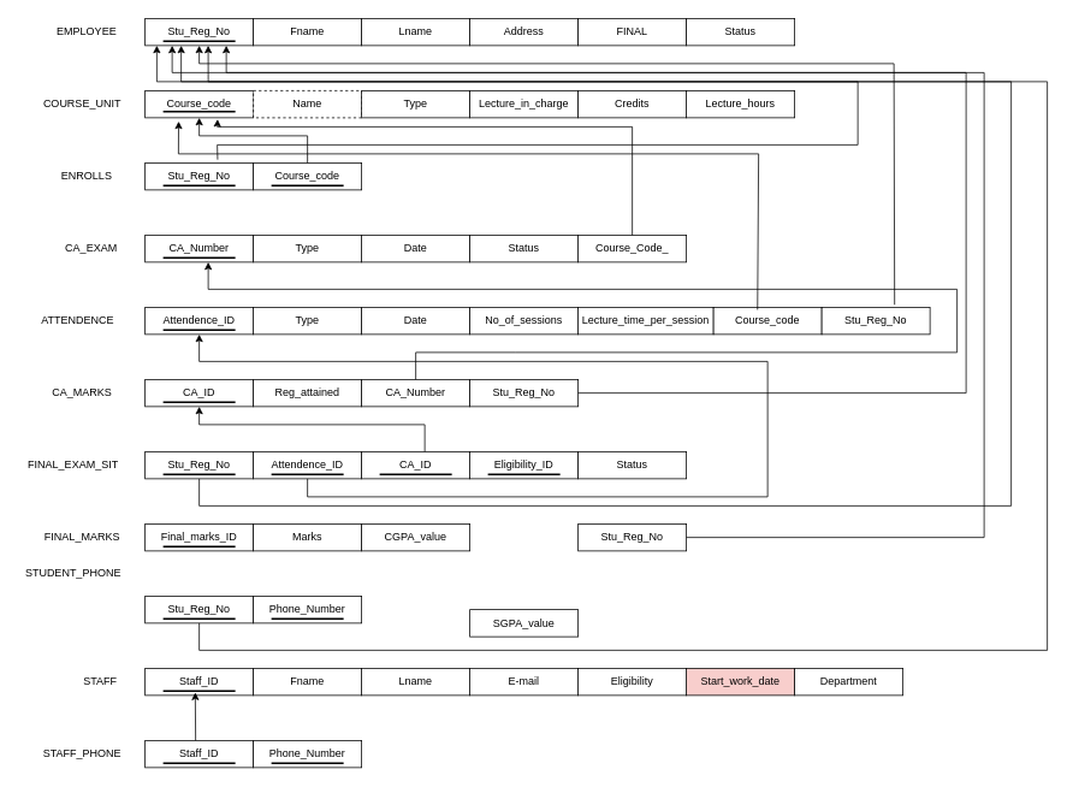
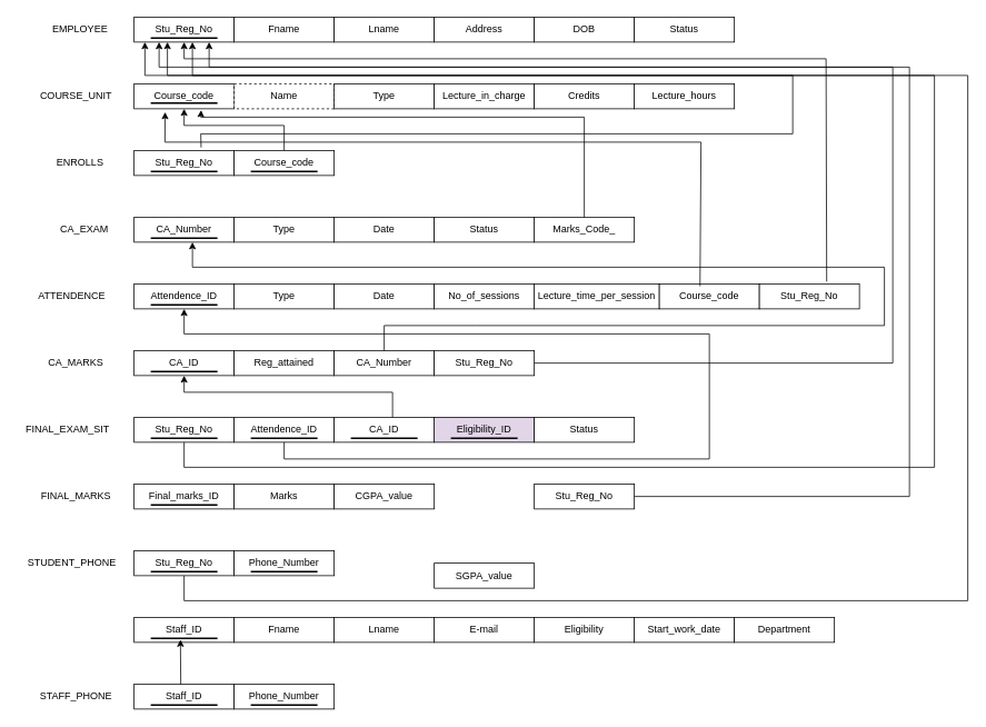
  <mxCell id="0" />
  <mxCell id="1" parent="0" />
  <mxCell id="2" value="Stu_Reg_No" style="rounded=0;whiteSpace=wrap;html=1;" parent="1" vertex="1"><mxGeometry x="160" y="20" width="120" height="30" as="geometry" /></mxCell>
  <mxCell id="3" value="Fname" style="rounded=0;whiteSpace=wrap;html=1;" parent="1" vertex="1"><mxGeometry x="280" y="20" width="120" height="30" as="geometry" /></mxCell>
  <mxCell id="4" value="EMPLOYEE" style="text;html=1;align=center;verticalAlign=middle;resizable=0;points=[];autosize=1;strokeColor=none;fillColor=none;" parent="1" vertex="1"><mxGeometry x="50" y="20" width="90" height="30" as="geometry" /></mxCell>
  <mxCell id="5" value="Lname" style="rounded=0;whiteSpace=wrap;html=1;" parent="1" vertex="1"><mxGeometry x="400" y="20" width="120" height="30" as="geometry" /></mxCell>
  <mxCell id="6" value="Address" style="rounded=0;whiteSpace=wrap;html=1;" parent="1" vertex="1"><mxGeometry x="520" y="20" width="120" height="30" as="geometry" /></mxCell>
- <mxCell id="7" value="FINAL" style="rounded=0;whiteSpace=wrap;html=1;" parent="1" vertex="1"><mxGeometry x="640" y="20" width="120" height="30" as="geometry" /></mxCell>
+ <mxCell id="7" value="DOB" style="rounded=0;whiteSpace=wrap;html=1;" parent="1" vertex="1"><mxGeometry x="640" y="20" width="120" height="30" as="geometry" /></mxCell>
  <mxCell id="8" value="Status" style="rounded=0;whiteSpace=wrap;html=1;" parent="1" vertex="1"><mxGeometry x="760" y="20" width="120" height="30" as="geometry" /></mxCell>
  <mxCell id="9" value="Course_code" style="rounded=0;whiteSpace=wrap;html=1;" parent="1" vertex="1"><mxGeometry x="160" y="100" width="120" height="30" as="geometry" /></mxCell>
  <mxCell id="10" value="Name" style="rounded=0;whiteSpace=wrap;html=1;dashed=1;" parent="1" vertex="1"><mxGeometry x="280" y="100" width="120" height="30" as="geometry" /></mxCell>
  <mxCell id="11" value="Type" style="rounded=0;whiteSpace=wrap;html=1;" parent="1" vertex="1"><mxGeometry x="400" y="100" width="120" height="30" as="geometry" /></mxCell>
  <mxCell id="12" value="Lecture_in_charge" style="rounded=0;whiteSpace=wrap;html=1;" parent="1" vertex="1"><mxGeometry x="520" y="100" width="120" height="30" as="geometry" /></mxCell>
  <mxCell id="13" value="Stu_Reg_No" style="rounded=0;whiteSpace=wrap;html=1;" parent="1" vertex="1"><mxGeometry x="160" y="180" width="120" height="30" as="geometry" /></mxCell>
  <mxCell id="14" value="Lecture_hours" style="rounded=0;whiteSpace=wrap;html=1;" parent="1" vertex="1"><mxGeometry x="760" y="100" width="120" height="30" as="geometry" /></mxCell>
  <mxCell id="15" value="Credits" style="rounded=0;whiteSpace=wrap;html=1;" parent="1" vertex="1"><mxGeometry x="640" y="100" width="120" height="30" as="geometry" /></mxCell>
  <mxCell id="16" value="Course_code" style="rounded=0;whiteSpace=wrap;html=1;" parent="1" vertex="1"><mxGeometry x="280" y="180" width="120" height="30" as="geometry" /></mxCell>
  <mxCell id="17" value="Type" style="rounded=0;whiteSpace=wrap;html=1;" parent="1" vertex="1"><mxGeometry x="280" y="340" width="120" height="30" as="geometry" /></mxCell>
- <mxCell id="18" value="Course_Code_" style="rounded=0;whiteSpace=wrap;html=1;" parent="1" vertex="1"><mxGeometry x="640" y="260" width="120" height="30" as="geometry" /></mxCell>
+ <mxCell id="18" value="Marks_Code_" style="rounded=0;whiteSpace=wrap;html=1;" parent="1" vertex="1"><mxGeometry x="640" y="260" width="120" height="30" as="geometry" /></mxCell>
  <mxCell id="19" value="Attendence_ID" style="rounded=0;whiteSpace=wrap;html=1;" parent="1" vertex="1"><mxGeometry x="160" y="340" width="120" height="30" as="geometry" /></mxCell>
  <mxCell id="20" value="Date" style="rounded=0;whiteSpace=wrap;html=1;" parent="1" vertex="1"><mxGeometry x="400" y="260" width="120" height="30" as="geometry" /></mxCell>
  <mxCell id="21" value="CA_Number" style="rounded=0;whiteSpace=wrap;html=1;" parent="1" vertex="1"><mxGeometry x="160" y="260" width="120" height="30" as="geometry" /></mxCell>
  <mxCell id="22" value="Type" style="rounded=0;whiteSpace=wrap;html=1;" parent="1" vertex="1"><mxGeometry x="280" y="260" width="120" height="30" as="geometry" /></mxCell>
  <mxCell id="23" value="Status" style="rounded=0;whiteSpace=wrap;html=1;" parent="1" vertex="1"><mxGeometry x="520" y="260" width="120" height="30" as="geometry" /></mxCell>
  <mxCell id="24" value="Date" style="rounded=0;whiteSpace=wrap;html=1;" parent="1" vertex="1"><mxGeometry x="400" y="340" width="120" height="30" as="geometry" /></mxCell>
  <mxCell id="25" value="Lecture_time_per_session" style="rounded=0;whiteSpace=wrap;html=1;" parent="1" vertex="1"><mxGeometry x="640" y="340" width="150" height="30" as="geometry" /></mxCell>
  <mxCell id="26" value="No_of_sessions" style="rounded=0;whiteSpace=wrap;html=1;" parent="1" vertex="1"><mxGeometry x="520" y="340" width="120" height="30" as="geometry" /></mxCell>
  <mxCell id="27" value="Course_code" style="rounded=0;whiteSpace=wrap;html=1;" parent="1" vertex="1"><mxGeometry x="790" y="340" width="120" height="30" as="geometry" /></mxCell>
  <mxCell id="28" value="Stu_Reg_No" style="rounded=0;whiteSpace=wrap;html=1;" parent="1" vertex="1"><mxGeometry x="910" y="340" width="120" height="30" as="geometry" /></mxCell>
  <mxCell id="29" value="CA_ID" style="rounded=0;whiteSpace=wrap;html=1;" parent="1" vertex="1"><mxGeometry x="160" y="420" width="120" height="30" as="geometry" /></mxCell>
  <mxCell id="30" value="Reg_attained" style="rounded=0;whiteSpace=wrap;html=1;" parent="1" vertex="1"><mxGeometry x="280" y="420" width="120" height="30" as="geometry" /></mxCell>
  <mxCell id="31" value="CA_Number" style="rounded=0;whiteSpace=wrap;html=1;" parent="1" vertex="1"><mxGeometry x="400" y="420" width="120" height="30" as="geometry" /></mxCell>
  <mxCell id="32" value="Stu_Reg_No" style="rounded=0;whiteSpace=wrap;html=1;" parent="1" vertex="1"><mxGeometry x="520" y="420" width="120" height="30" as="geometry" /></mxCell>
  <mxCell id="33" value="Stu_Reg_No" style="rounded=0;whiteSpace=wrap;html=1;" parent="1" vertex="1"><mxGeometry x="160" y="500" width="120" height="30" as="geometry" /></mxCell>
  <mxCell id="34" value="Attendence_ID" style="rounded=0;whiteSpace=wrap;html=1;" parent="1" vertex="1"><mxGeometry x="280" y="500" width="120" height="30" as="geometry" /></mxCell>
  <mxCell id="35" value="Final_marks_ID" style="rounded=0;whiteSpace=wrap;html=1;" parent="1" vertex="1"><mxGeometry x="160" y="580" width="120" height="30" as="geometry" /></mxCell>
- <mxCell id="36" value="Eligibility_ID" style="rounded=0;whiteSpace=wrap;html=1;" parent="1" vertex="1"><mxGeometry x="520" y="500" width="120" height="30" as="geometry" /></mxCell>
+ <mxCell id="36" value="Eligibility_ID" style="rounded=0;whiteSpace=wrap;html=1;fillColor=#e1d5e7;" parent="1" vertex="1"><mxGeometry x="520" y="500" width="120" height="30" as="geometry" /></mxCell>
  <mxCell id="37" value="CA_ID" style="rounded=0;whiteSpace=wrap;html=1;" parent="1" vertex="1"><mxGeometry x="400" y="500" width="120" height="30" as="geometry" /></mxCell>
  <mxCell id="38" value="Status" style="rounded=0;whiteSpace=wrap;html=1;" parent="1" vertex="1"><mxGeometry x="640" y="500" width="120" height="30" as="geometry" /></mxCell>
  <mxCell id="39" value="Marks" style="rounded=0;whiteSpace=wrap;html=1;" parent="1" vertex="1"><mxGeometry x="280" y="580" width="120" height="30" as="geometry" /></mxCell>
  <mxCell id="40" value="CGPA_value" style="rounded=0;whiteSpace=wrap;html=1;" parent="1" vertex="1"><mxGeometry x="400" y="580" width="120" height="30" as="geometry" /></mxCell>
  <mxCell id="41" value="SGPA_value" style="rounded=0;whiteSpace=wrap;html=1;" parent="1" vertex="1"><mxGeometry x="520" y="675" width="120" height="30" as="geometry" /></mxCell>
  <mxCell id="42" value="Stu_Reg_No" style="rounded=0;whiteSpace=wrap;html=1;" parent="1" vertex="1"><mxGeometry x="640" y="580" width="120" height="30" as="geometry" /></mxCell>
  <mxCell id="43" value="Stu_Reg_No" style="rounded=0;whiteSpace=wrap;html=1;" parent="1" vertex="1"><mxGeometry x="160" y="660" width="120" height="30" as="geometry" /></mxCell>
  <mxCell id="44" value="Phone_Number" style="rounded=0;whiteSpace=wrap;html=1;" parent="1" vertex="1"><mxGeometry x="280" y="660" width="120" height="30" as="geometry" /></mxCell>
  <mxCell id="45" value="Staff_ID" style="rounded=0;whiteSpace=wrap;html=1;" parent="1" vertex="1"><mxGeometry x="160" y="740" width="120" height="30" as="geometry" /></mxCell>
- <mxCell id="46" value="Start_work_date" style="rounded=0;whiteSpace=wrap;html=1;fillColor=#f8cecc;" parent="1" vertex="1"><mxGeometry x="760" y="740" width="120" height="30" as="geometry" /></mxCell>
+ <mxCell id="46" value="Start_work_date" style="rounded=0;whiteSpace=wrap;html=1;" parent="1" vertex="1"><mxGeometry x="760" y="740" width="120" height="30" as="geometry" /></mxCell>
  <mxCell id="47" value="Eligibility" style="rounded=0;whiteSpace=wrap;html=1;" parent="1" vertex="1"><mxGeometry x="640" y="740" width="120" height="30" as="geometry" /></mxCell>
  <mxCell id="48" value="E-mail" style="rounded=0;whiteSpace=wrap;html=1;" parent="1" vertex="1"><mxGeometry x="520" y="740" width="120" height="30" as="geometry" /></mxCell>
  <mxCell id="49" value="Lname" style="rounded=0;whiteSpace=wrap;html=1;" parent="1" vertex="1"><mxGeometry x="400" y="740" width="120" height="30" as="geometry" /></mxCell>
  <mxCell id="50" value="Fname" style="rounded=0;whiteSpace=wrap;html=1;" parent="1" vertex="1"><mxGeometry x="280" y="740" width="120" height="30" as="geometry" /></mxCell>
  <mxCell id="51" value="Department" style="rounded=0;whiteSpace=wrap;html=1;" parent="1" vertex="1"><mxGeometry x="880" y="740" width="120" height="30" as="geometry" /></mxCell>
  <mxCell id="52" value="Staff_ID" style="rounded=0;whiteSpace=wrap;html=1;" parent="1" vertex="1"><mxGeometry x="160" y="820" width="120" height="30" as="geometry" /></mxCell>
  <mxCell id="53" value="Phone_Number" style="rounded=0;whiteSpace=wrap;html=1;" parent="1" vertex="1"><mxGeometry x="280" y="820" width="120" height="30" as="geometry" /></mxCell>
  <mxCell id="54" value="COURSE_UNIT" style="text;html=1;align=center;verticalAlign=middle;resizable=0;points=[];autosize=1;strokeColor=none;fillColor=none;" parent="1" vertex="1"><mxGeometry x="35" y="100" width="110" height="30" as="geometry" /></mxCell>
  <mxCell id="55" value="ENROLLS" style="text;html=1;align=center;verticalAlign=middle;resizable=0;points=[];autosize=1;strokeColor=none;fillColor=none;" parent="1" vertex="1"><mxGeometry x="55" y="180" width="80" height="30" as="geometry" /></mxCell>
  <mxCell id="56" value="CA_EXAM" style="text;html=1;align=center;verticalAlign=middle;resizable=0;points=[];autosize=1;strokeColor=none;fillColor=none;" parent="1" vertex="1"><mxGeometry x="60" y="260" width="80" height="30" as="geometry" /></mxCell>
  <mxCell id="57" value="ATTENDENCE" style="text;html=1;align=center;verticalAlign=middle;resizable=0;points=[];autosize=1;strokeColor=none;fillColor=none;" parent="1" vertex="1"><mxGeometry x="35" y="340" width="100" height="30" as="geometry" /></mxCell>
  <mxCell id="58" value="CA_MARKS" style="text;html=1;align=center;verticalAlign=middle;resizable=0;points=[];autosize=1;strokeColor=none;fillColor=none;" parent="1" vertex="1"><mxGeometry x="45" y="420" width="90" height="30" as="geometry" /></mxCell>
  <mxCell id="59" value="FINAL_EXAM_SIT" style="text;html=1;align=center;verticalAlign=middle;resizable=0;points=[];autosize=1;strokeColor=none;fillColor=none;" parent="1" vertex="1"><mxGeometry x="20" y="500" width="120" height="30" as="geometry" /></mxCell>
  <mxCell id="60" value="FINAL_MARKS" style="text;html=1;align=center;verticalAlign=middle;resizable=0;points=[];autosize=1;strokeColor=none;fillColor=none;" parent="1" vertex="1"><mxGeometry x="35" y="580" width="110" height="30" as="geometry" /></mxCell>
- <mxCell id="61" value="STUDENT_PHONE" style="text;html=1;align=center;verticalAlign=middle;resizable=0;points=[];autosize=1;strokeColor=none;fillColor=none;" parent="1" vertex="1"><mxGeometry x="15" y="620" width="130" height="30" as="geometry" /></mxCell>
- <mxCell id="62" value="STAFF" style="text;html=1;align=center;verticalAlign=middle;resizable=0;points=[];autosize=1;strokeColor=none;fillColor=none;" parent="1" vertex="1"><mxGeometry x="80" y="740" width="60" height="30" as="geometry" /></mxCell>
+ <mxCell id="61" value="STUDENT_PHONE" style="text;html=1;align=center;verticalAlign=middle;resizable=0;points=[];autosize=1;strokeColor=none;fillColor=none;" parent="1" vertex="1"><mxGeometry x="20" y="660" width="130" height="30" as="geometry" /></mxCell>
  <mxCell id="63" value="STAFF_PHONE" style="text;html=1;align=center;verticalAlign=middle;resizable=0;points=[];autosize=1;strokeColor=none;fillColor=none;" parent="1" vertex="1"><mxGeometry x="35" y="820" width="110" height="30" as="geometry" /></mxCell>
  <mxCell id="64" value="" style="line;strokeWidth=2;html=1;" parent="1" vertex="1"><mxGeometry x="180" y="40" width="80" height="10" as="geometry" /></mxCell>
  <mxCell id="65" value="" style="line;strokeWidth=2;html=1;" parent="1" vertex="1"><mxGeometry x="180" y="280" width="80" height="10" as="geometry" /></mxCell>
  <mxCell id="66" value="" style="line;strokeWidth=2;html=1;" parent="1" vertex="1"><mxGeometry x="300" y="200" width="80" height="10" as="geometry" /></mxCell>
  <mxCell id="67" value="" style="line;strokeWidth=2;html=1;" parent="1" vertex="1"><mxGeometry x="180" y="200" width="80" height="10" as="geometry" /></mxCell>
  <mxCell id="68" value="" style="line;strokeWidth=2;html=1;" parent="1" vertex="1"><mxGeometry x="180" y="118" width="80" height="10" as="geometry" /></mxCell>
  <mxCell id="69" value="" style="line;strokeWidth=2;html=1;" parent="1" vertex="1"><mxGeometry x="180" y="520" width="80" height="10" as="geometry" /></mxCell>
  <mxCell id="70" value="" style="line;strokeWidth=2;html=1;" parent="1" vertex="1"><mxGeometry x="180" y="440" width="80" height="10" as="geometry" /></mxCell>
  <mxCell id="71" value="" style="line;strokeWidth=2;html=1;" parent="1" vertex="1"><mxGeometry x="180" y="360" width="80" height="10" as="geometry" /></mxCell>
  <mxCell id="72" value="" style="line;strokeWidth=2;html=1;" parent="1" vertex="1"><mxGeometry x="420" y="520" width="80" height="10" as="geometry" /></mxCell>
  <mxCell id="73" value="" style="line;strokeWidth=2;html=1;" parent="1" vertex="1"><mxGeometry x="300" y="520" width="80" height="10" as="geometry" /></mxCell>
  <mxCell id="74" value="" style="line;strokeWidth=2;html=1;" parent="1" vertex="1"><mxGeometry x="180" y="600" width="80" height="10" as="geometry" /></mxCell>
  <mxCell id="75" value="" style="line;strokeWidth=2;html=1;" parent="1" vertex="1"><mxGeometry x="540" y="520" width="80" height="10" as="geometry" /></mxCell>
  <mxCell id="76" value="" style="line;strokeWidth=2;html=1;" parent="1" vertex="1"><mxGeometry x="300" y="680" width="80" height="10" as="geometry" /></mxCell>
  <mxCell id="77" value="" style="line;strokeWidth=2;html=1;" parent="1" vertex="1"><mxGeometry x="180" y="680" width="80" height="10" as="geometry" /></mxCell>
  <mxCell id="78" value="" style="line;strokeWidth=2;html=1;" parent="1" vertex="1"><mxGeometry x="180" y="840" width="80" height="10" as="geometry" /></mxCell>
  <mxCell id="79" value="" style="line;strokeWidth=2;html=1;" parent="1" vertex="1"><mxGeometry x="180" y="760" width="80" height="10" as="geometry" /></mxCell>
  <mxCell id="80" value="" style="line;strokeWidth=2;html=1;" parent="1" vertex="1"><mxGeometry x="300" y="840" width="80" height="10" as="geometry" /></mxCell>
  <mxCell id="81" value="" style="endArrow=classic;html=1;rounded=0;entryX=0.5;entryY=1;entryDx=0;entryDy=0;exitX=0.673;exitY=-0.093;exitDx=0;exitDy=0;exitPerimeter=0;" parent="1" source="28" target="2" edge="1"><mxGeometry width="50" height="50" relative="1" as="geometry"><mxPoint x="990" y="330" as="sourcePoint" /><mxPoint x="210" y="70" as="targetPoint" /><Array as="points"><mxPoint x="990" y="70" /><mxPoint x="220" y="70" /></Array></mxGeometry></mxCell>
  <mxCell id="82" value="" style="endArrow=classic;html=1;rounded=0;entryX=0.583;entryY=1;entryDx=0;entryDy=0;entryPerimeter=0;exitX=0.67;exitY=-0.12;exitDx=0;exitDy=0;exitPerimeter=0;" parent="1" source="13" target="2" edge="1"><mxGeometry width="50" height="50" relative="1" as="geometry"><mxPoint x="230" y="160" as="sourcePoint" /><mxPoint x="440" y="180" as="targetPoint" /><Array as="points"><mxPoint x="240" y="160" /><mxPoint x="950" y="160" /><mxPoint x="950" y="90" /><mxPoint x="230" y="90" /></Array></mxGeometry></mxCell>
  <mxCell id="83" value="" style="endArrow=classic;html=1;rounded=0;entryX=0.75;entryY=1;entryDx=0;entryDy=0;exitX=1;exitY=0.5;exitDx=0;exitDy=0;" parent="1" source="32" target="2" edge="1"><mxGeometry width="50" height="50" relative="1" as="geometry"><mxPoint x="960" y="390" as="sourcePoint" /><mxPoint x="440" y="180" as="targetPoint" /><Array as="points"><mxPoint x="1070" y="435" /><mxPoint x="1070" y="80" /><mxPoint x="250" y="80" /></Array></mxGeometry></mxCell>
  <mxCell id="84" value="" style="endArrow=classic;html=1;rounded=0;entryX=0.5;entryY=1;entryDx=0;entryDy=0;" parent="1" source="16" target="9" edge="1"><mxGeometry width="50" height="50" relative="1" as="geometry"><mxPoint x="390" y="230" as="sourcePoint" /><mxPoint x="440" y="180" as="targetPoint" /><Array as="points"><mxPoint x="340" y="150" /><mxPoint x="220" y="150" /></Array></mxGeometry></mxCell>
  <mxCell id="85" value="" style="endArrow=classic;html=1;rounded=0;entryX=0.67;entryY=1.053;entryDx=0;entryDy=0;entryPerimeter=0;exitX=0.5;exitY=0;exitDx=0;exitDy=0;" parent="1" source="18" target="9" edge="1"><mxGeometry width="50" height="50" relative="1" as="geometry"><mxPoint x="390" y="230" as="sourcePoint" /><mxPoint x="440" y="180" as="targetPoint" /><Array as="points"><mxPoint x="700" y="140" /><mxPoint x="240" y="140" /></Array></mxGeometry></mxCell>
  <mxCell id="86" value="" style="endArrow=classic;html=1;rounded=0;entryX=0.31;entryY=1.133;entryDx=0;entryDy=0;entryPerimeter=0;exitX=0.407;exitY=0.093;exitDx=0;exitDy=0;exitPerimeter=0;" parent="1" source="27" target="9" edge="1"><mxGeometry width="50" height="50" relative="1" as="geometry"><mxPoint x="840" y="330" as="sourcePoint" /><mxPoint x="270" y="240" as="targetPoint" /><Array as="points"><mxPoint x="840" y="170" /><mxPoint x="197" y="170" /></Array></mxGeometry></mxCell>
  <mxCell id="87" value="" style="endArrow=classic;html=1;rounded=0;entryX=0.5;entryY=1;entryDx=0;entryDy=0;entryPerimeter=0;exitX=0.5;exitY=1;exitDx=0;exitDy=0;exitPerimeter=0;" parent="1" source="73" target="71" edge="1"><mxGeometry width="50" height="50" relative="1" as="geometry"><mxPoint x="330" y="550" as="sourcePoint" /><mxPoint x="440" y="380" as="targetPoint" /><Array as="points"><mxPoint x="340" y="550" /><mxPoint x="850" y="550" /><mxPoint x="850" y="400" /><mxPoint x="220" y="400" /></Array></mxGeometry></mxCell>
  <mxCell id="88" value="" style="endArrow=classic;html=1;rounded=0;entryX=0.625;entryY=1;entryDx=0;entryDy=0;entryPerimeter=0;exitX=0.5;exitY=0;exitDx=0;exitDy=0;" parent="1" source="31" target="65" edge="1"><mxGeometry width="50" height="50" relative="1" as="geometry"><mxPoint x="450" y="390" as="sourcePoint" /><mxPoint x="220" y="320" as="targetPoint" /><Array as="points"><mxPoint x="460" y="390" /><mxPoint x="570" y="390" /><mxPoint x="1060" y="390" /><mxPoint x="1060" y="320" /><mxPoint x="230" y="320" /></Array></mxGeometry></mxCell>
  <mxCell id="89" value="" style="endArrow=classic;html=1;rounded=0;entryX=0.5;entryY=1;entryDx=0;entryDy=0;" parent="1" target="29" edge="1"><mxGeometry width="50" height="50" relative="1" as="geometry"><mxPoint x="470" y="500" as="sourcePoint" /><mxPoint x="440" y="280" as="targetPoint" /><Array as="points"><mxPoint x="470" y="470" /><mxPoint x="220" y="470" /></Array></mxGeometry></mxCell>
  <mxCell id="90" value="" style="endArrow=classic;html=1;rounded=0;entryX=0.25;entryY=1;entryDx=0;entryDy=0;exitX=1;exitY=0.5;exitDx=0;exitDy=0;" parent="1" source="42" target="2" edge="1"><mxGeometry width="50" height="50" relative="1" as="geometry"><mxPoint x="810" y="600" as="sourcePoint" /><mxPoint x="440" y="180" as="targetPoint" /><Array as="points"><mxPoint x="1090" y="595" /><mxPoint x="1090" y="80" /><mxPoint x="190" y="80" /></Array></mxGeometry></mxCell>
  <mxCell id="91" value="" style="endArrow=classic;html=1;rounded=0;entryX=0.445;entryY=0.68;entryDx=0;entryDy=0;entryPerimeter=0;" parent="1" target="79" edge="1"><mxGeometry width="50" height="50" relative="1" as="geometry"><mxPoint x="216" y="820" as="sourcePoint" /><mxPoint x="440" y="680" as="targetPoint" /></mxGeometry></mxCell>
  <mxCell id="92" value="" style="endArrow=classic;html=1;rounded=0;" parent="1" source="69" edge="1"><mxGeometry width="50" height="50" relative="1" as="geometry"><mxPoint x="210" y="560" as="sourcePoint" /><mxPoint x="200" y="50" as="targetPoint" /><Array as="points"><mxPoint x="220" y="560" /><mxPoint x="1120" y="560" /><mxPoint x="1120" y="90" /><mxPoint x="200" y="90" /></Array></mxGeometry></mxCell>
  <mxCell id="93" value="" style="endArrow=classic;html=1;rounded=0;" parent="1" source="77" edge="1"><mxGeometry width="50" height="50" relative="1" as="geometry"><mxPoint x="200" y="720" as="sourcePoint" /><mxPoint x="173" y="50" as="targetPoint" /><Array as="points"><mxPoint x="220" y="720" /><mxPoint x="1160" y="720" /><mxPoint x="1160" y="90" /><mxPoint x="173" y="90" /></Array></mxGeometry></mxCell>
